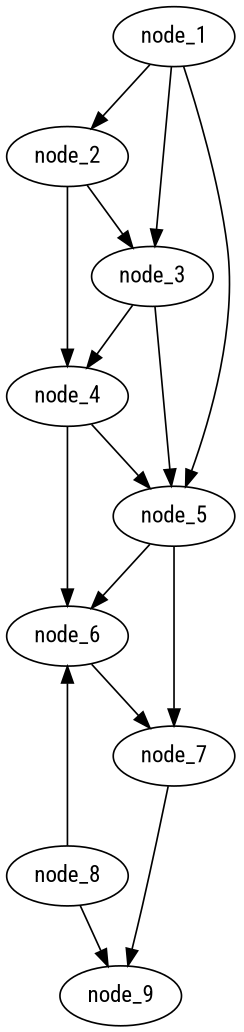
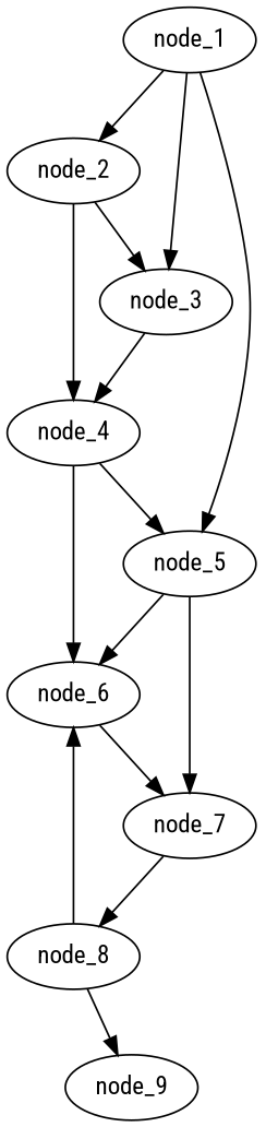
  digraph {
    fontname="Roboto Condensed"
    node [fontname="Roboto Condensed"]
    edge [fontname="Roboto Condensed"]
    n1 [label=node_1]
    n2 [label=node_2]
    n3 [label=node_3]
    n4 [label=node_5]
    n5 [label=node_4]
    n6 [label=node_6]
    n7 [label=node_7]
    n8 [label=node_8]
    n9 [label=node_9]
    n1 -> n2
    n1 -> n3
    n1 -> n4
    n2 -> n3
    n2 -> n5
-   n3 -> n4
    n3 -> n5
    n4 -> n6
    n4 -> n7
    n5 -> n4
    n5 -> n6
    n6 -> n7
-   n7 -> n9
+   n7 -> n8
    n8 -> n6
    n8 -> n9
  }
